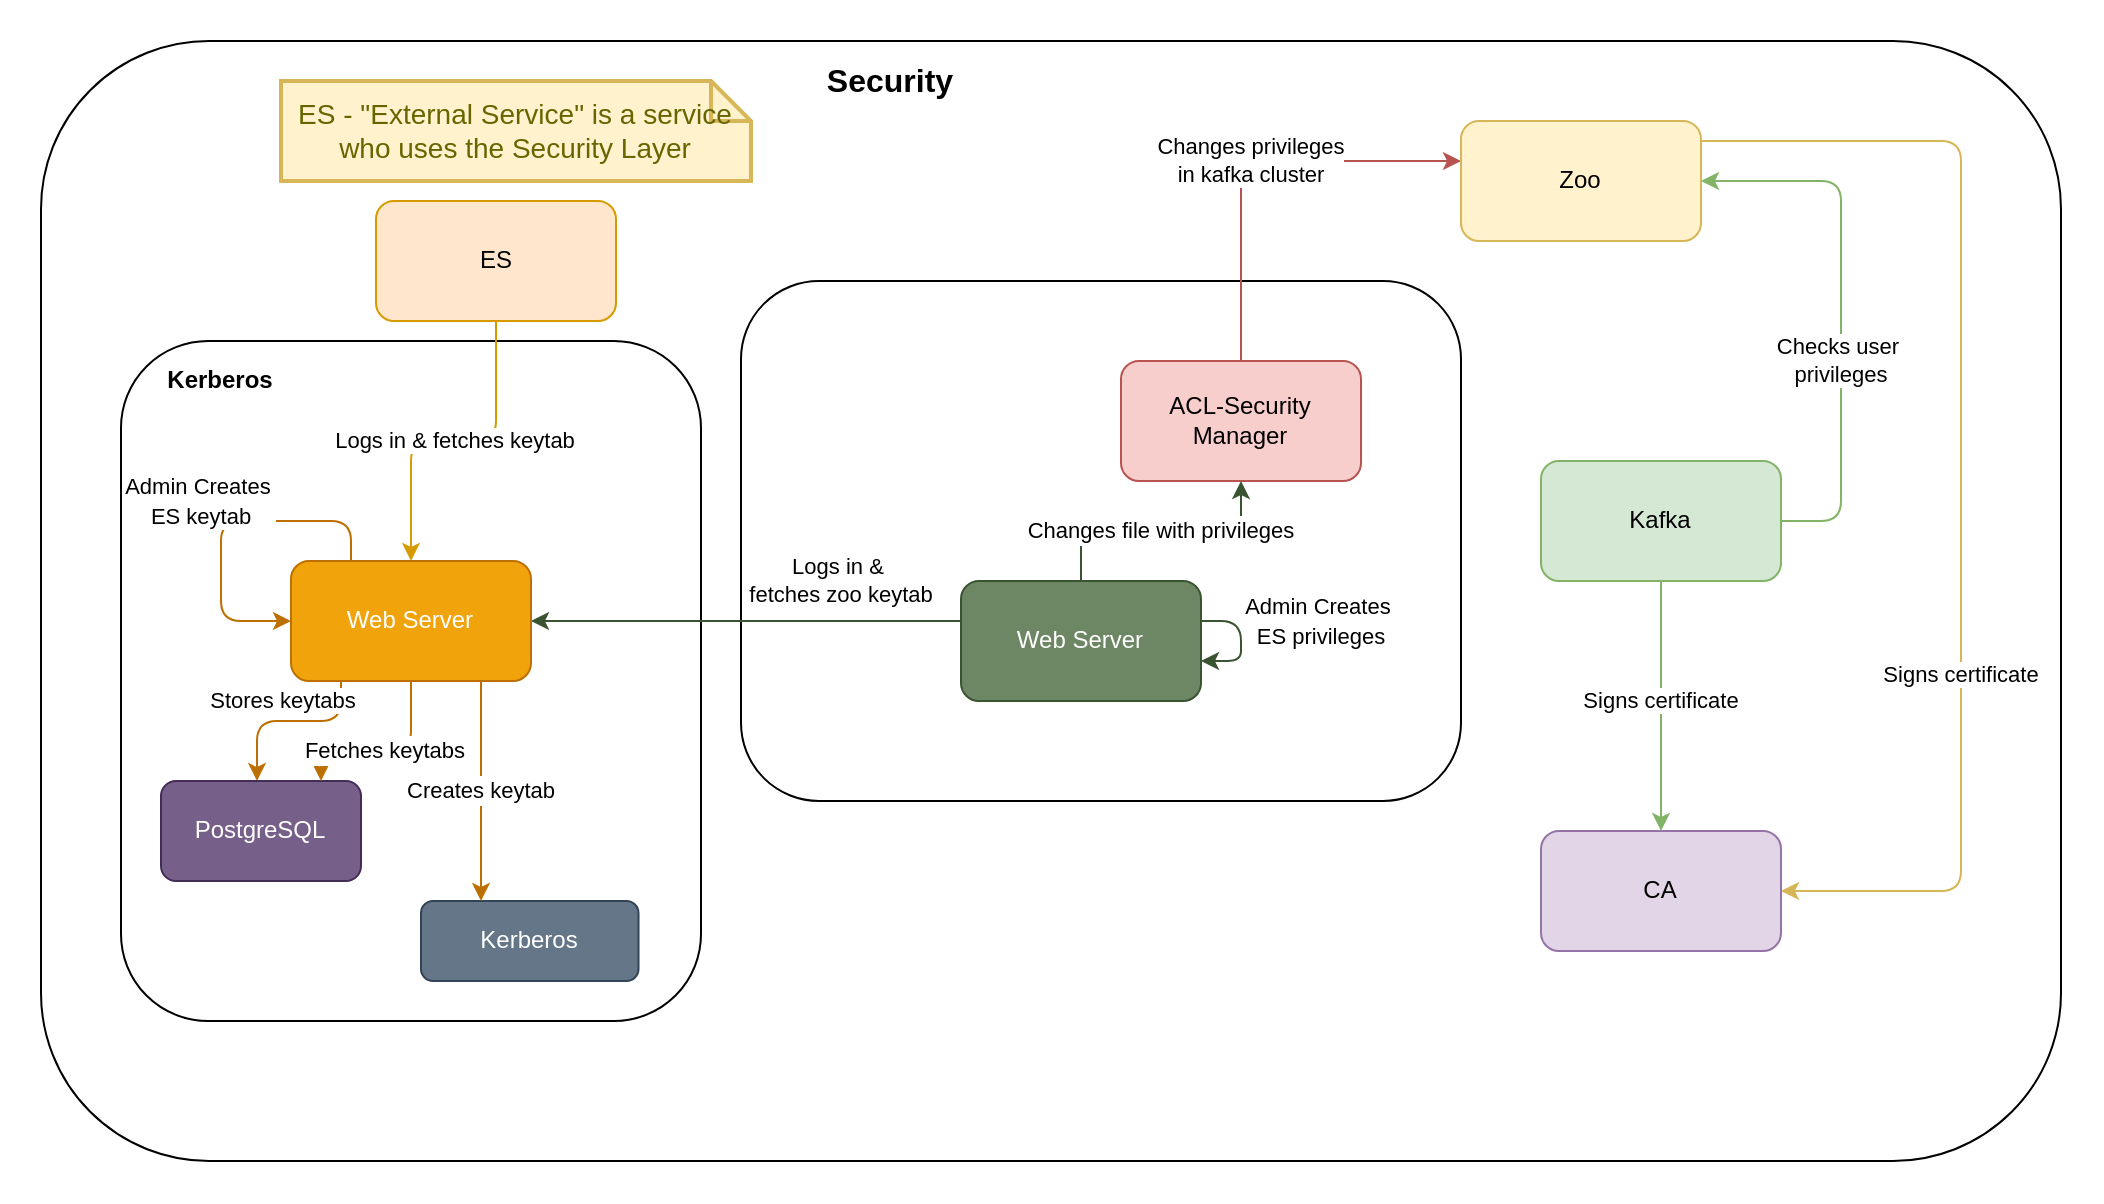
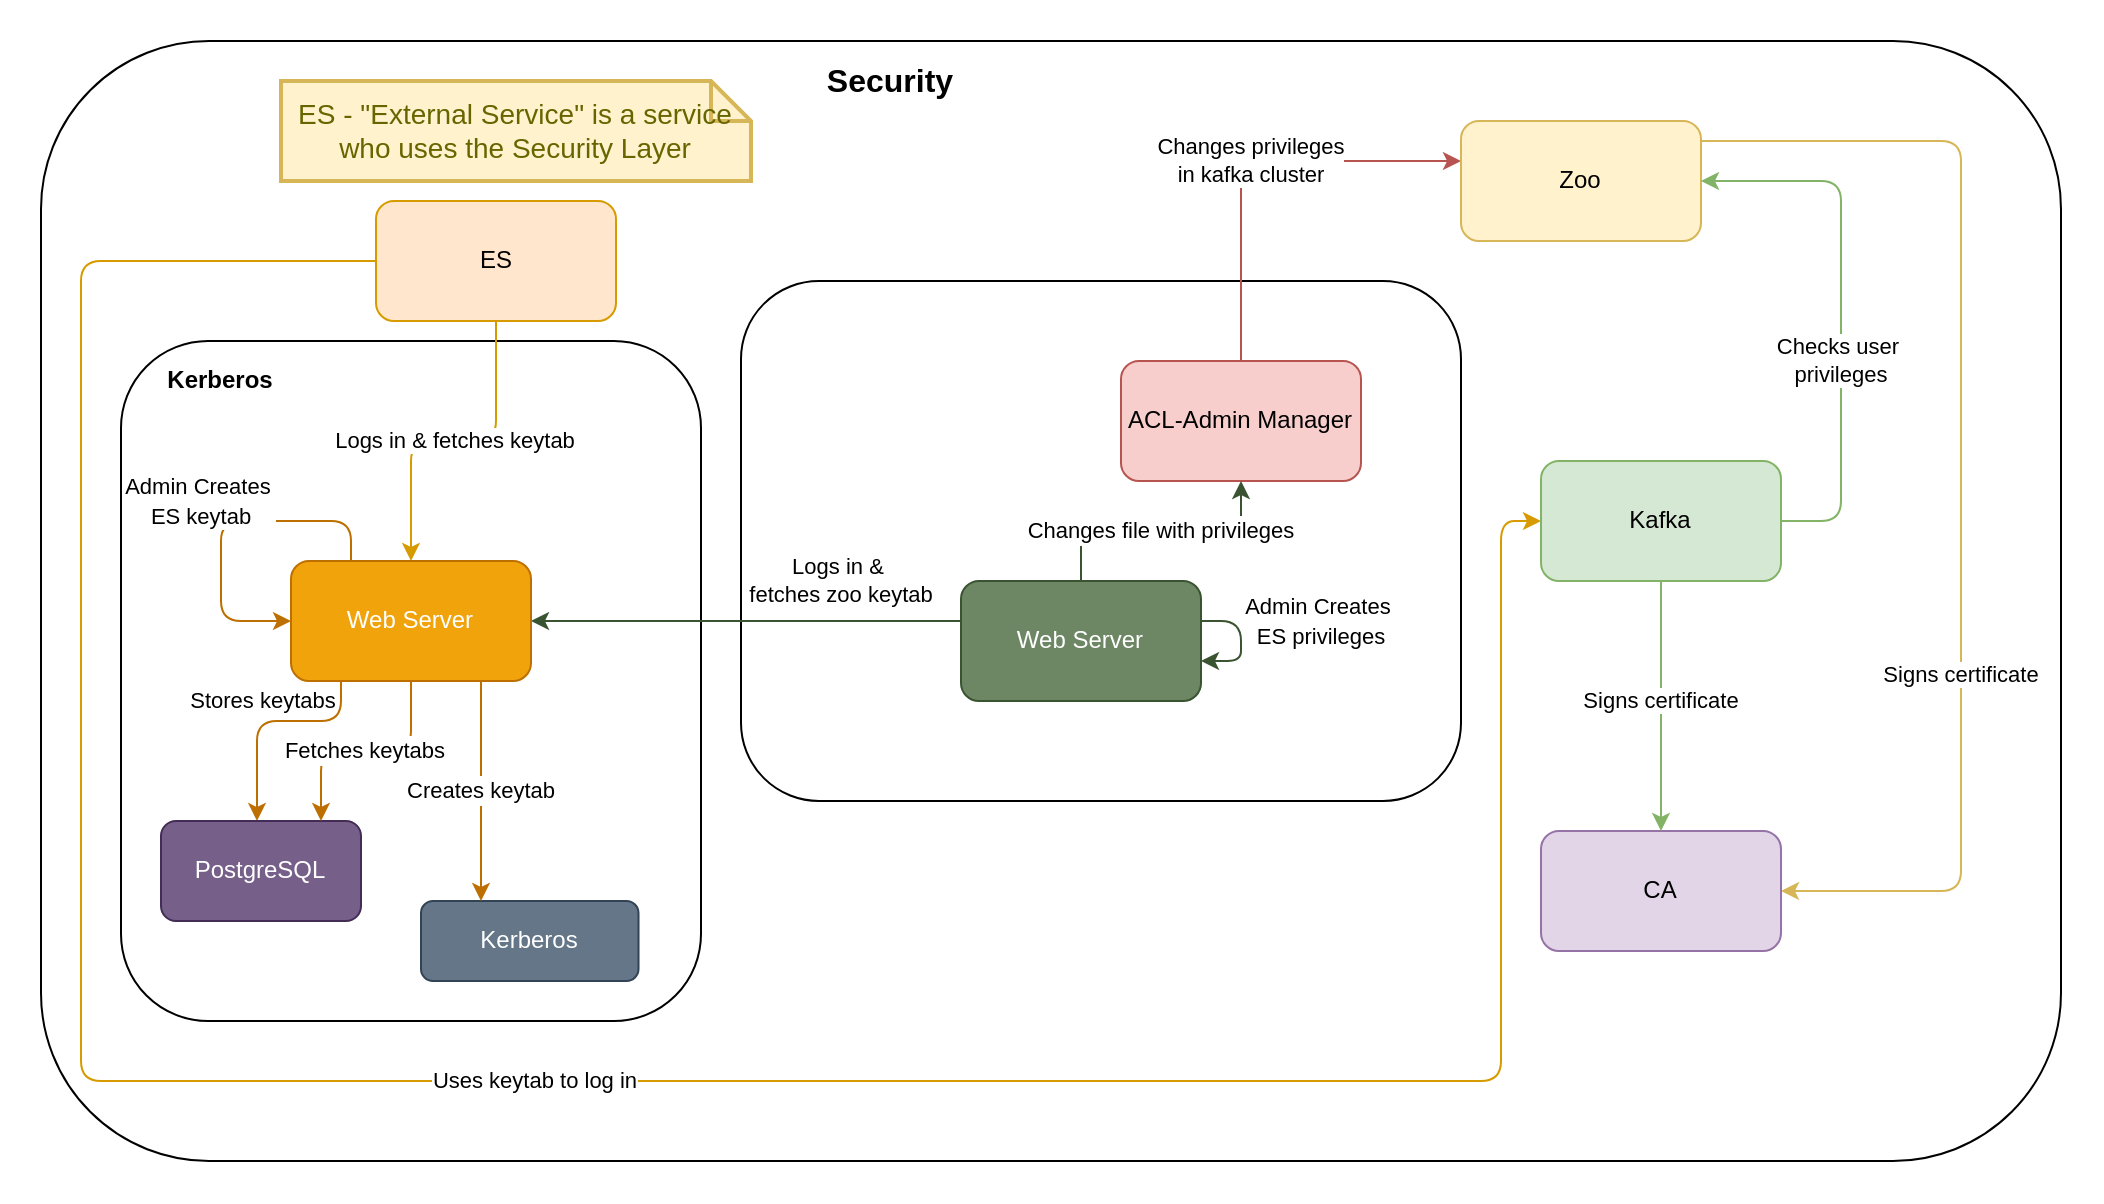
  <mxCell id="0" />
  <mxCell id="1" parent="0" />
  <mxCell id="2" value="" style="rounded=1;whiteSpace=wrap;html=1;" parent="1" vertex="1"><mxGeometry x="20" y="20" width="1010" height="560" as="geometry" /></mxCell>
  <mxCell id="3" value="" style="rounded=1;whiteSpace=wrap;html=1;fontSize=12;" vertex="1" parent="1"><mxGeometry x="60" y="170" width="290" height="340" as="geometry" /></mxCell>
  <mxCell id="4" value="" style="rounded=1;whiteSpace=wrap;html=1;" vertex="1" parent="1"><mxGeometry x="370" y="140" width="360" height="260" as="geometry" /></mxCell>
  <mxCell id="5" value="&lt;font style=&quot;font-size: 16px&quot;&gt;&lt;b&gt;Security&lt;/b&gt;&lt;/font&gt;" style="text;html=1;strokeColor=none;fillColor=none;align=center;verticalAlign=middle;whiteSpace=wrap;rounded=0;" parent="1" vertex="1"><mxGeometry x="398" y="30" width="94" height="20" as="geometry" /></mxCell>
  <mxCell id="6" value="Logs in &amp;amp; fetches keytab" style="edgeStyle=orthogonalEdgeStyle;rounded=1;orthogonalLoop=1;jettySize=auto;html=1;fillColor=#ffe6cc;strokeColor=#d79b00;" parent="1" source="8" target="28" edge="1"><mxGeometry relative="1" as="geometry" /></mxCell>
+ <mxCell id="7" value="Uses keytab to log in" style="edgeStyle=orthogonalEdgeStyle;rounded=1;orthogonalLoop=1;jettySize=auto;html=1;fillColor=#ffe6cc;strokeColor=#d79b00;" parent="1" source="8" target="22" edge="1"><mxGeometry relative="1" as="geometry"><Array as="points"><mxPoint x="40" y="130" /><mxPoint x="40" y="540" /><mxPoint x="750" y="540" /><mxPoint x="750" y="260" /></Array></mxGeometry></mxCell>
  <mxCell id="8" value="ES" style="rounded=1;whiteSpace=wrap;html=1;fillColor=#ffe6cc;strokeColor=#d79b00;" parent="1" vertex="1"><mxGeometry x="187.5" y="100" width="120" height="60" as="geometry" /></mxCell>
  <mxCell id="9" value="Stores keytabs" style="edgeStyle=orthogonalEdgeStyle;rounded=1;orthogonalLoop=1;jettySize=auto;html=1;fillColor=#f0a30a;strokeColor=#BD7000;" parent="1" source="28" target="18" edge="1"><mxGeometry x="0.061" y="-10" relative="1" as="geometry"><Array as="points"><mxPoint x="170" y="360" /><mxPoint x="128" y="360" /></Array><mxPoint as="offset" /></mxGeometry></mxCell>
  <mxCell id="10" value="Kerberos" style="rounded=1;whiteSpace=wrap;html=1;fillColor=#647687;strokeColor=#314354;fontColor=#ffffff;" parent="1" vertex="1"><mxGeometry x="210" y="450" width="108.75" height="40" as="geometry" /></mxCell>
  <mxCell id="11" value="ES - &quot;External Service&quot; is a service who uses the Security Layer" style="shape=note;strokeWidth=2;fontSize=14;size=20;whiteSpace=wrap;html=1;fillColor=#fff2cc;strokeColor=#d6b656;fontColor=#666600;" parent="1" vertex="1"><mxGeometry x="140" y="40" width="235" height="50" as="geometry" /></mxCell>
  <mxCell id="12" value="Changes&amp;nbsp;privileges &lt;br&gt;in kafka cluster" style="edgeStyle=orthogonalEdgeStyle;rounded=1;orthogonalLoop=1;jettySize=auto;html=1;fillColor=#f8cecc;strokeColor=#b85450;" parent="1" source="14" target="16" edge="1"><mxGeometry relative="1" as="geometry"><Array as="points"><mxPoint x="620" y="80" /></Array></mxGeometry></mxCell>
  <mxCell id="13" value="Logs in &amp;amp;&amp;nbsp;&lt;br&gt;fetches zoo keytab " style="edgeStyle=orthogonalEdgeStyle;rounded=1;orthogonalLoop=1;jettySize=auto;html=1;fillColor=#6d8764;strokeColor=#3A5431;" parent="1" source="25" target="28" edge="1"><mxGeometry x="-0.442" y="-20" relative="1" as="geometry"><Array as="points"><mxPoint x="430" y="310" /><mxPoint x="430" y="310" /></Array><mxPoint as="offset" /></mxGeometry></mxCell>
- <mxCell id="14" value="ACL-Security Manager" style="rounded=1;whiteSpace=wrap;html=1;fillColor=#f8cecc;strokeColor=#b85450;" parent="1" vertex="1"><mxGeometry x="560" y="180" width="120" height="60" as="geometry" /></mxCell>
+ <mxCell id="14" value="ACL-Admin Manager" style="rounded=1;whiteSpace=wrap;html=1;fillColor=#f8cecc;strokeColor=#b85450;" parent="1" vertex="1"><mxGeometry x="560" y="180" width="120" height="60" as="geometry" /></mxCell>
  <mxCell id="15" value="Signs certificate" style="edgeStyle=orthogonalEdgeStyle;rounded=1;orthogonalLoop=1;jettySize=auto;html=1;fillColor=#fff2cc;strokeColor=#d6b656;" parent="1" source="16" target="17" edge="1"><mxGeometry x="0.333" relative="1" as="geometry"><Array as="points"><mxPoint x="980" y="70" /><mxPoint x="980" y="445" /></Array><mxPoint as="offset" /></mxGeometry></mxCell>
  <mxCell id="16" value="Zoo" style="rounded=1;whiteSpace=wrap;html=1;fillColor=#fff2cc;strokeColor=#d6b656;" parent="1" vertex="1"><mxGeometry x="730" y="60" width="120" height="60" as="geometry" /></mxCell>
  <mxCell id="17" value="CA" style="rounded=1;whiteSpace=wrap;html=1;fillColor=#e1d5e7;strokeColor=#9673a6;" parent="1" vertex="1"><mxGeometry x="770" y="415" width="120" height="60" as="geometry" /></mxCell>
- <mxCell id="18" value="PostgreSQL" style="rounded=1;whiteSpace=wrap;html=1;fillColor=#76608a;strokeColor=#432D57;fontColor=#ffffff;" parent="1" vertex="1"><mxGeometry x="80" y="390" width="100" height="50" as="geometry" /></mxCell>
+ <mxCell id="18" value="PostgreSQL" style="rounded=1;whiteSpace=wrap;html=1;fillColor=#76608a;strokeColor=#432D57;fontColor=#ffffff;" parent="1" vertex="1"><mxGeometry x="80" y="410" width="100" height="50" as="geometry" /></mxCell>
  <mxCell id="19" style="edgeStyle=orthogonalEdgeStyle;rounded=0;orthogonalLoop=1;jettySize=auto;html=1;exitX=0.5;exitY=1;exitDx=0;exitDy=0;" parent="1" source="8" target="8" edge="1"><mxGeometry relative="1" as="geometry" /></mxCell>
  <mxCell id="20" value="Checks user&amp;nbsp;&lt;br&gt;privileges" style="edgeStyle=orthogonalEdgeStyle;rounded=1;orthogonalLoop=1;jettySize=auto;html=1;fillColor=#d5e8d4;strokeColor=#82b366;" parent="1" source="22" target="16" edge="1"><mxGeometry x="-0.185" relative="1" as="geometry"><Array as="points"><mxPoint x="920" y="260" /><mxPoint x="920" y="90" /></Array><mxPoint as="offset" /></mxGeometry></mxCell>
  <mxCell id="21" value="Signs certificate" style="edgeStyle=orthogonalEdgeStyle;rounded=0;orthogonalLoop=1;jettySize=auto;html=1;fillColor=#d5e8d4;strokeColor=#82b366;" parent="1" source="22" target="17" edge="1"><mxGeometry x="-0.04" relative="1" as="geometry"><mxPoint as="offset" /></mxGeometry></mxCell>
  <mxCell id="22" value="Kafka" style="rounded=1;whiteSpace=wrap;html=1;fillColor=#d5e8d4;strokeColor=#82b366;" parent="1" vertex="1"><mxGeometry x="770" y="230" width="120" height="60" as="geometry" /></mxCell>
  <mxCell id="23" style="edgeStyle=orthogonalEdgeStyle;rounded=0;orthogonalLoop=1;jettySize=auto;html=1;exitX=0.5;exitY=1;exitDx=0;exitDy=0;" parent="1" source="5" target="5" edge="1"><mxGeometry relative="1" as="geometry" /></mxCell>
  <mxCell id="24" value="&lt;font style=&quot;font-size: 11px&quot;&gt;Changes file with privileges&lt;/font&gt;" style="edgeStyle=orthogonalEdgeStyle;rounded=0;orthogonalLoop=1;jettySize=auto;html=1;fontSize=12;fillColor=#6d8764;strokeColor=#3A5431;" edge="1" parent="1" source="25" target="14"><mxGeometry relative="1" as="geometry" /></mxCell>
  <mxCell id="25" value="Web Server" style="rounded=1;whiteSpace=wrap;html=1;fillColor=#6d8764;strokeColor=#3A5431;fontColor=#ffffff;" vertex="1" parent="1"><mxGeometry x="480" y="290" width="120" height="60" as="geometry" /></mxCell>
  <mxCell id="26" value="&lt;font style=&quot;font-size: 11px&quot;&gt;Creates keytab&lt;/font&gt;" style="edgeStyle=orthogonalEdgeStyle;rounded=0;orthogonalLoop=1;jettySize=auto;html=1;fontSize=12;fillColor=#f0a30a;strokeColor=#BD7000;" edge="1" parent="1" source="28" target="10"><mxGeometry relative="1" as="geometry"><Array as="points"><mxPoint x="240" y="380" /><mxPoint x="240" y="380" /></Array></mxGeometry></mxCell>
  <mxCell id="27" value="&lt;font style=&quot;font-size: 11px&quot;&gt;Fetches keytabs&lt;/font&gt;" style="edgeStyle=orthogonalEdgeStyle;rounded=1;orthogonalLoop=1;jettySize=auto;html=1;fontSize=12;fillColor=#f0a30a;strokeColor=#BD7000;" edge="1" parent="1" source="28" target="18"><mxGeometry relative="1" as="geometry"><Array as="points"><mxPoint x="205" y="375" /><mxPoint x="160" y="375" /></Array></mxGeometry></mxCell>
  <mxCell id="28" value="Web Server" style="rounded=1;whiteSpace=wrap;html=1;fontSize=12;fillColor=#f0a30a;strokeColor=#BD7000;fontColor=#ffffff;" vertex="1" parent="1"><mxGeometry x="145" y="280" width="120" height="60" as="geometry" /></mxCell>
  <mxCell id="29" value="&lt;b&gt;Kerberos&lt;/b&gt;" style="text;html=1;strokeColor=none;fillColor=none;align=center;verticalAlign=middle;whiteSpace=wrap;rounded=0;fontSize=12;" vertex="1" parent="1"><mxGeometry x="90" y="180" width="40" height="20" as="geometry" /></mxCell>
  <mxCell id="30" value="&lt;span style=&quot;color: rgb(0 , 0 , 0) ; font-family: &amp;#34;helvetica&amp;#34; ; font-size: 11px ; font-style: normal ; font-weight: 400 ; letter-spacing: normal ; text-align: center ; text-indent: 0px ; text-transform: none ; word-spacing: 0px ; background-color: rgb(255 , 255 , 255) ; display: inline ; float: none&quot;&gt;Admin Creates&lt;span&gt;&amp;nbsp;&lt;/span&gt;&lt;/span&gt;&lt;br style=&quot;color: rgb(0 , 0 , 0) ; font-family: &amp;#34;helvetica&amp;#34; ; font-size: 11px ; font-style: normal ; font-weight: 400 ; letter-spacing: normal ; text-align: center ; text-indent: 0px ; text-transform: none ; word-spacing: 0px&quot;&gt;&lt;span style=&quot;color: rgb(0 , 0 , 0) ; font-family: &amp;#34;helvetica&amp;#34; ; font-size: 11px ; font-style: normal ; font-weight: 400 ; letter-spacing: normal ; text-align: center ; text-indent: 0px ; text-transform: none ; word-spacing: 0px ; background-color: rgb(255 , 255 , 255) ; display: inline ; float: none&quot;&gt;ES keytab&lt;/span&gt;" style="edgeStyle=orthogonalEdgeStyle;rounded=1;orthogonalLoop=1;jettySize=auto;html=1;fontSize=12;exitX=0.25;exitY=0;exitDx=0;exitDy=0;entryX=0;entryY=0.5;entryDx=0;entryDy=0;fillColor=#f0a30a;strokeColor=#BD7000;" edge="1" parent="1" source="28" target="28"><mxGeometry y="-14" relative="1" as="geometry"><Array as="points"><mxPoint x="175" y="260" /><mxPoint x="110" y="260" /><mxPoint x="110" y="310" /></Array><mxPoint x="4" y="-10" as="offset" /></mxGeometry></mxCell>
  <mxCell id="31" value="&lt;meta charset=&quot;utf-8&quot;&gt;&lt;span style=&quot;color: rgb(0, 0, 0); font-family: helvetica; font-size: 11px; font-style: normal; font-weight: 400; letter-spacing: normal; text-align: center; text-indent: 0px; text-transform: none; word-spacing: 0px; background-color: rgb(255, 255, 255); display: inline; float: none;&quot;&gt;Admin Creates&lt;span&gt;&amp;nbsp;&lt;/span&gt;&lt;/span&gt;&lt;br style=&quot;color: rgb(0, 0, 0); font-family: helvetica; font-size: 11px; font-style: normal; font-weight: 400; letter-spacing: normal; text-align: center; text-indent: 0px; text-transform: none; word-spacing: 0px;&quot;&gt;&lt;span style=&quot;color: rgb(0, 0, 0); font-family: helvetica; font-size: 11px; font-style: normal; font-weight: 400; letter-spacing: normal; text-align: center; text-indent: 0px; text-transform: none; word-spacing: 0px; background-color: rgb(255, 255, 255); display: inline; float: none;&quot;&gt;ES privileges&lt;/span&gt;" style="edgeStyle=orthogonalEdgeStyle;rounded=1;orthogonalLoop=1;jettySize=auto;html=1;fontSize=12;fillColor=#6d8764;strokeColor=#3A5431;" edge="1" parent="1" source="25" target="25"><mxGeometry x="-0.333" y="40" relative="1" as="geometry"><mxPoint as="offset" /></mxGeometry></mxCell>
